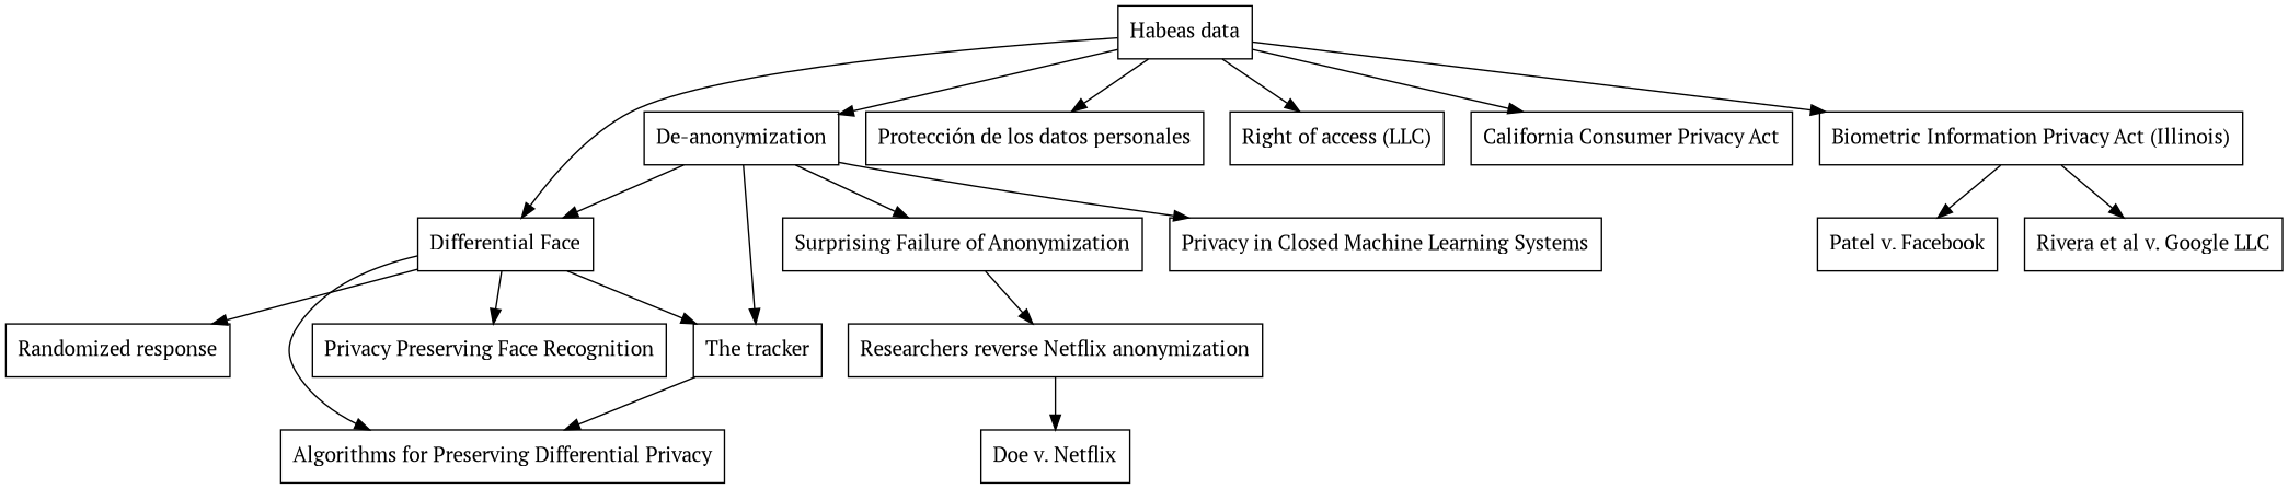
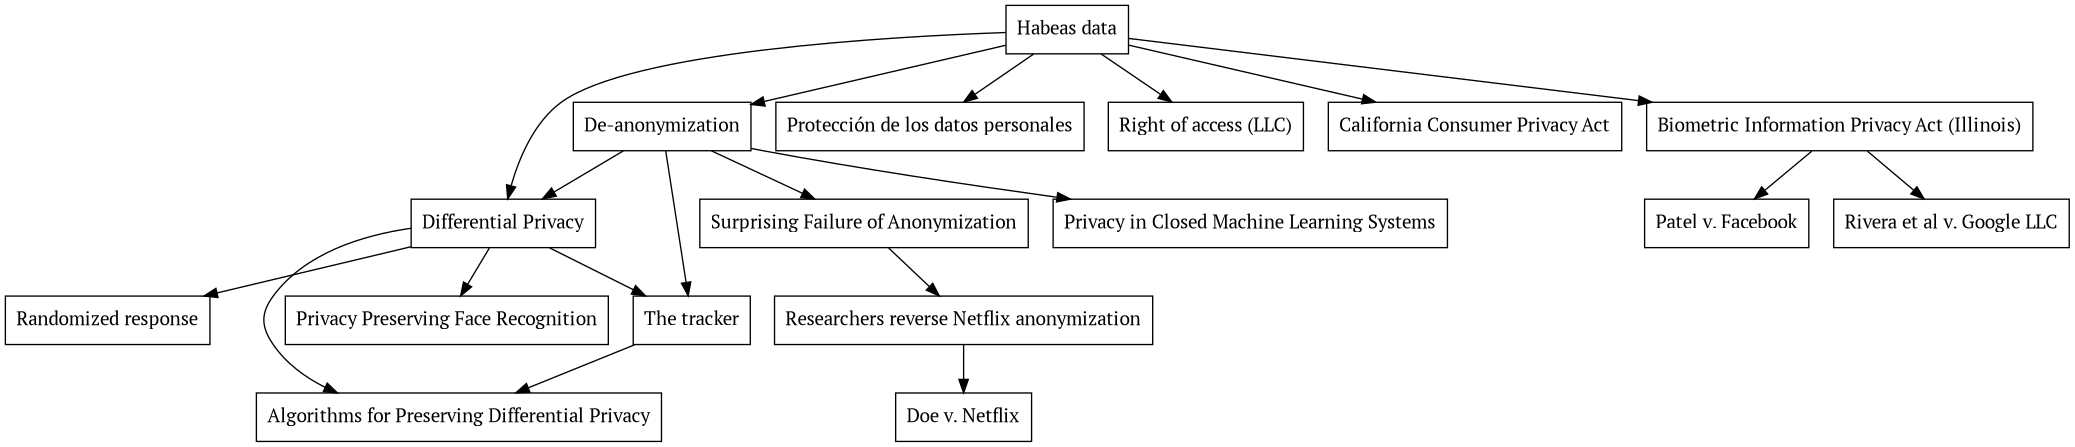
  digraph {
    fontname="PT Serif"
    node [fontname="PT Serif" shape=box]
    edge [fontname="PT Serif"]
-   n1 [label="Differential Face"]
+   n1 [label="Differential Privacy"]
    n2 [label="Randomized response"]
    n3 [label="The tracker"]
    n4 [label="Algorithms for Preserving Differential Privacy"]
    n5 [label="Privacy Preserving Face Recognition"]
    n6 [label="De-anonymization"]
    n7 [label="Surprising Failure of Anonymization"]
    n8 [label="Privacy in Closed Machine Learning Systems"]
    n9 [label="Researchers reverse Netflix anonymization"]
    n10 [label="Doe v. Netflix"]
    n11 [label="Habeas data"]
    n12 [label="Protección de los datos personales"]
    n13 [label="Right of access (LLC)"]
    n14 [label="California Consumer Privacy Act"]
    n15 [label="Biometric Information Privacy Act (Illinois)"]
    n16 [label="Patel v. Facebook"]
    n17 [label="Rivera et al v. Google LLC"]
    n1 -> n2
    n1 -> n3
    n1 -> n4
    n1 -> n5
    n3 -> n4
    n6 -> n1
    n6 -> n3
    n6 -> n7
    n6 -> n8
    n7 -> n9
    n9 -> n10
    n11 -> n1
    n11 -> n6
    n11 -> n12
    n11 -> n13
    n11 -> n14
    n11 -> n15
    n15 -> n16
    n15 -> n17
  }
